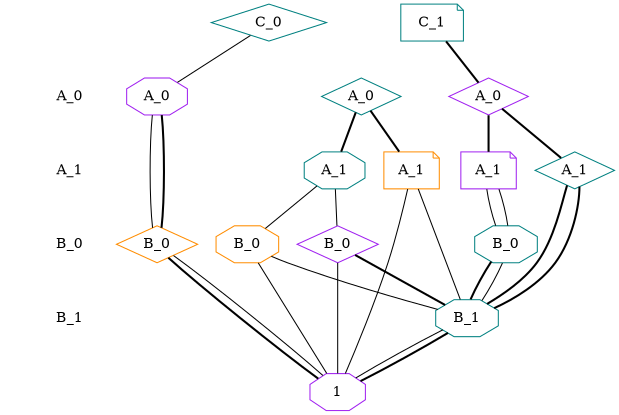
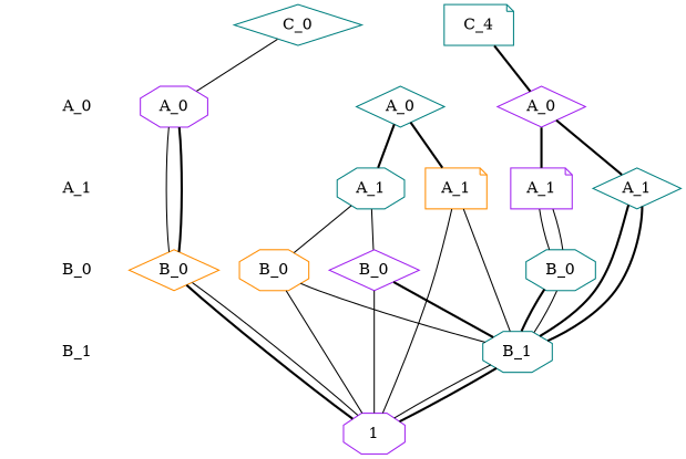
  digraph {
    node [shape=diamond color=teal]
    edge [dir=none style=solid]
    "CONST NODES" [shape=plaintext style=invis color=""]
    " A_0 " [color=purple shape=plaintext]
    " A_1 " [color=darkorange shape=plaintext]
    " B_0 " [color=darkorange shape=plaintext]
    " B_1 " [shape=plaintext]
    "  C_0  "
-   "  C_1  " [shape=note]
+   "  C_1  " [shape=note label=C_4]
    n8 [label=A_0]
    n9 [color=purple label=A_0 shape=octagon]
    n10 [color=purple label=A_0]
    n11 [color=darkorange label=A_1 shape=note]
    n12 [label=A_1]
    n13 [color=purple label=A_1 shape=note]
    n14 [label=A_1 shape=octagon]
    n15 [color=purple label=B_0]
    n16 [label=B_0 shape=octagon]
    n17 [color=darkorange label=B_0]
    n18 [color=darkorange label=B_0 shape=octagon]
    n19 [label=B_1 shape=octagon]
    n20 [color=purple label=1 shape=octagon]
    subgraph sub_1 {
      "CONST NODES"
      " A_0 "
      " A_1 "
      " B_0 "
      " B_1 "
    }
    subgraph sub_2 {
      rank=same
      "  C_0  "
      "  C_1  "
    }
    subgraph sub_3 {
      rank=same
      " A_0 "
      n8
      n9
      n10
    }
    subgraph sub_4 {
      rank=same
      " A_1 "
      n11
      n12
      n13
      n14
    }
    subgraph sub_5 {
      rank=same
      " B_0 "
      n15
      n16
      n17
      n18
    }
    subgraph sub_6 {
      rank=same
      " B_1 "
      n19
    }
    subgraph sub_7 {
      rank=same
      "CONST NODES"
      subgraph sub_8 {
        rank=same
        n20
      }
    }
    " A_0 " -> " A_1 " [style=invis]
    " A_1 " -> " B_0 " [style=invis]
    " B_0 " -> " B_1 " [style=invis]
    " B_1 " -> "CONST NODES" [style=invis]
    "  C_0  " -> "  C_1  " [style=invis]
    "  C_0  " -> n9
    "  C_1  " -> n10 [style=bold]
    n8 -> n11 [style=bold]
    n8 -> n14 [style=bold]
    n9 -> n17
    n9 -> n17 [style=bold]
    n10 -> n12 [style=bold]
    n10 -> n13 [style=bold]
    n11 -> n19
    n11 -> n20
    n12 -> n19 [style=bold]
    n12 -> n19 [style=bold]
    n13 -> n16
    n13 -> n16
    n14 -> n15
    n14 -> n18
    n15 -> n19 [style=bold]
    n15 -> n20
    n16 -> n19 [style=bold]
    n16 -> n19
    n17 -> n20 [style=bold]
    n17 -> n20
    n18 -> n19
    n18 -> n20
    n19 -> n20
    n19 -> n20 [style=bold]
  }
